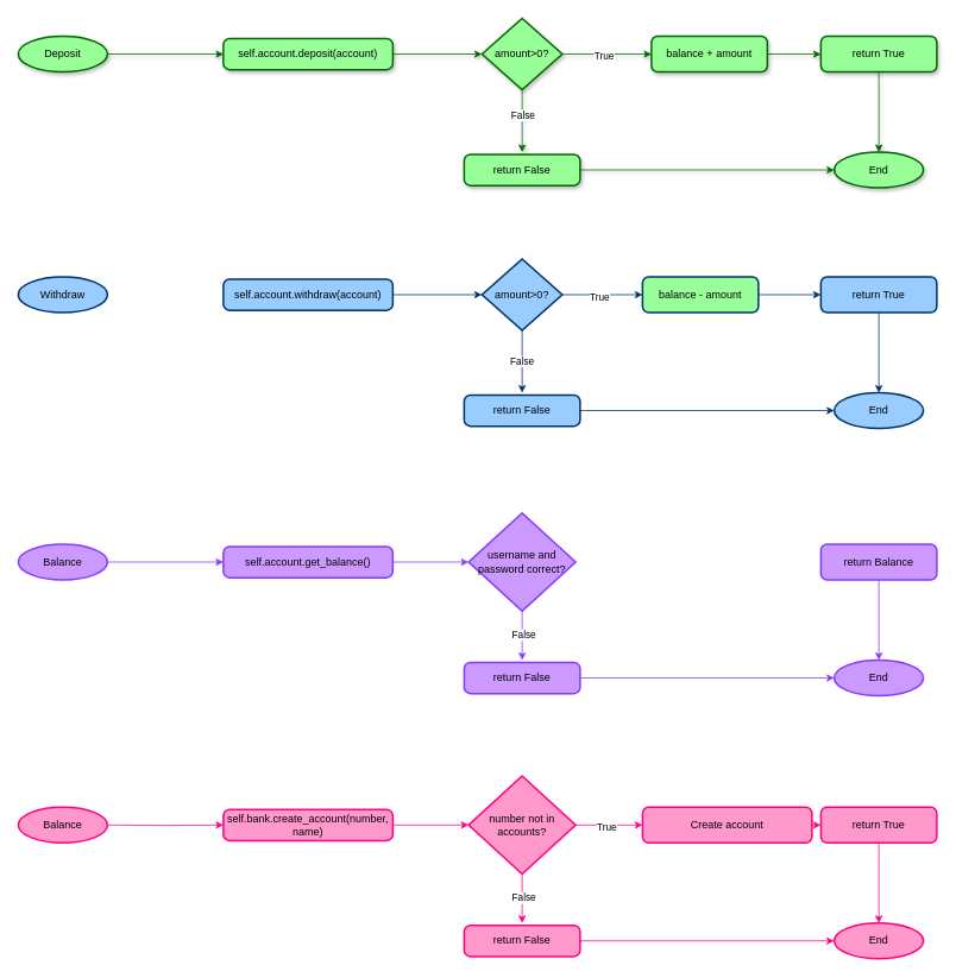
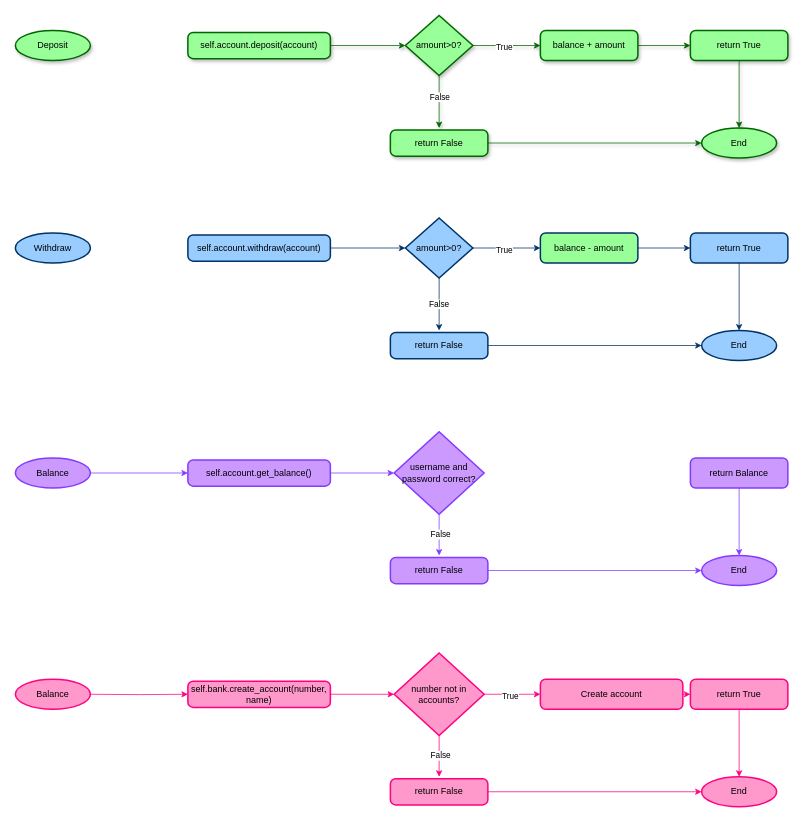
  <mxCell id="0" />
  <mxCell id="1" parent="0" />
  <mxCell id="2" value="Withdraw" style="strokeWidth=2;html=1;shape=mxgraph.flowchart.start_1;whiteSpace=wrap;strokeColor=#003366;fillColor=#99CCFF;" parent="1" vertex="1"><mxGeometry x="20" y="310" width="100" height="40" as="geometry" /></mxCell>
  <mxCell id="3" value="self.account.withdraw(account)" style="rounded=1;whiteSpace=wrap;html=1;absoluteArcSize=1;arcSize=14;strokeWidth=2;strokeColor=#003366;fillColor=#99CCFF;" parent="1" vertex="1"><mxGeometry x="250" y="312.5" width="190" height="35" as="geometry" /></mxCell>
  <mxCell id="4" style="edgeStyle=orthogonalEdgeStyle;rounded=0;orthogonalLoop=1;jettySize=auto;html=1;exitX=1;exitY=0.5;exitDx=0;exitDy=0;exitPerimeter=0;entryX=0;entryY=0.5;entryDx=0;entryDy=0;strokeColor=#003366;fillColor=#99CCFF;" parent="1" source="7" target="9" edge="1"><mxGeometry relative="1" as="geometry" /></mxCell>
  <mxCell id="5" value="True" style="edgeLabel;html=1;align=center;verticalAlign=middle;resizable=0;points=[];strokeColor=#003366;fillColor=#99CCFF;" parent="4" vertex="1" connectable="0"><mxGeometry x="-0.089" y="-2" relative="1" as="geometry"><mxPoint as="offset" /></mxGeometry></mxCell>
  <mxCell id="6" value="False" style="edgeStyle=orthogonalEdgeStyle;rounded=0;orthogonalLoop=1;jettySize=auto;html=1;exitX=0.5;exitY=1;exitDx=0;exitDy=0;exitPerimeter=0;strokeColor=#003366;fillColor=#99CCFF;" parent="1" source="7" edge="1"><mxGeometry relative="1" as="geometry"><mxPoint x="585" y="440" as="targetPoint" /></mxGeometry></mxCell>
  <mxCell id="7" value="amount&amp;gt;0?" style="strokeWidth=2;html=1;shape=mxgraph.flowchart.decision;whiteSpace=wrap;strokeColor=#003366;fillColor=#99CCFF;" parent="1" vertex="1"><mxGeometry x="540" y="290" width="90" height="80" as="geometry" /></mxCell>
  <mxCell id="8" style="edgeStyle=orthogonalEdgeStyle;rounded=0;orthogonalLoop=1;jettySize=auto;html=1;exitX=1;exitY=0.5;exitDx=0;exitDy=0;entryX=0;entryY=0.5;entryDx=0;entryDy=0;strokeColor=#003366;fillColor=#99CCFF;" parent="1" source="9" target="10" edge="1"><mxGeometry relative="1" as="geometry" /></mxCell>
  <mxCell id="9" value="balance - amount" style="rounded=1;whiteSpace=wrap;html=1;absoluteArcSize=1;arcSize=14;strokeWidth=2;strokeColor=#003366;fillColor=#99ff99;" parent="1" vertex="1"><mxGeometry x="720" y="310" width="130" height="40" as="geometry" /></mxCell>
  <mxCell id="10" value="return True" style="rounded=1;whiteSpace=wrap;html=1;absoluteArcSize=1;arcSize=14;strokeWidth=2;strokeColor=#003366;fillColor=#99CCFF;" parent="1" vertex="1"><mxGeometry x="920" y="310" width="130" height="40" as="geometry" /></mxCell>
  <mxCell id="11" value="End" style="strokeWidth=2;html=1;shape=mxgraph.flowchart.start_1;whiteSpace=wrap;strokeColor=#003366;fillColor=#99CCFF;" parent="1" vertex="1"><mxGeometry x="935" y="440" width="100" height="40" as="geometry" /></mxCell>
  <mxCell id="12" style="edgeStyle=orthogonalEdgeStyle;rounded=0;orthogonalLoop=1;jettySize=auto;html=1;exitX=1;exitY=0.5;exitDx=0;exitDy=0;entryX=0;entryY=0.5;entryDx=0;entryDy=0;entryPerimeter=0;strokeColor=#003366;fillColor=#99CCFF;" parent="1" source="3" target="7" edge="1"><mxGeometry relative="1" as="geometry" /></mxCell>
  <mxCell id="13" style="edgeStyle=orthogonalEdgeStyle;rounded=0;orthogonalLoop=1;jettySize=auto;html=1;exitX=0.5;exitY=1;exitDx=0;exitDy=0;entryX=0.5;entryY=0;entryDx=0;entryDy=0;entryPerimeter=0;strokeColor=#003366;fillColor=#99CCFF;" parent="1" source="10" target="11" edge="1"><mxGeometry relative="1" as="geometry" /></mxCell>
  <mxCell id="14" style="edgeStyle=orthogonalEdgeStyle;rounded=0;orthogonalLoop=1;jettySize=auto;html=1;exitX=1;exitY=0.5;exitDx=0;exitDy=0;strokeColor=#003366;fillColor=#99CCFF;" parent="1" source="15" target="11" edge="1"><mxGeometry relative="1" as="geometry" /></mxCell>
  <mxCell id="15" value="return False" style="rounded=1;whiteSpace=wrap;html=1;absoluteArcSize=1;arcSize=14;strokeWidth=2;strokeColor=#003366;fillColor=#99CCFF;" parent="1" vertex="1"><mxGeometry x="520" y="442.5" width="130" height="35" as="geometry" /></mxCell>
  <mxCell id="16" style="edgeStyle=orthogonalEdgeStyle;rounded=0;orthogonalLoop=1;jettySize=auto;html=1;exitX=1;exitY=0.5;exitDx=0;exitDy=0;exitPerimeter=0;entryX=0;entryY=0.5;entryDx=0;entryDy=0;strokeColor=#833BFF;fillColor=#CC99FF;" parent="1" source="17" target="18" edge="1"><mxGeometry relative="1" as="geometry" /></mxCell>
  <mxCell id="17" value="Balance" style="strokeWidth=2;html=1;shape=mxgraph.flowchart.start_1;whiteSpace=wrap;strokeColor=#833BFF;fillColor=#CC99FF;" parent="1" vertex="1"><mxGeometry x="20" y="610" width="100" height="40" as="geometry" /></mxCell>
  <mxCell id="18" value="self.account.get_balance()" style="rounded=1;whiteSpace=wrap;html=1;absoluteArcSize=1;arcSize=14;strokeWidth=2;strokeColor=#833BFF;fillColor=#CC99FF;" parent="1" vertex="1"><mxGeometry x="250" y="612.5" width="190" height="35" as="geometry" /></mxCell>
  <mxCell id="19" style="edgeStyle=orthogonalEdgeStyle;rounded=0;orthogonalLoop=1;jettySize=auto;html=1;exitX=0.5;exitY=1;exitDx=0;exitDy=0;exitPerimeter=0;strokeColor=#833BFF;fillColor=#CC99FF;" parent="1" source="21" edge="1"><mxGeometry relative="1" as="geometry"><mxPoint x="585" y="740" as="targetPoint" /></mxGeometry></mxCell>
  <mxCell id="20" value="False" style="edgeLabel;html=1;align=center;verticalAlign=middle;resizable=0;points=[];strokeColor=#833BFF;fillColor=#CC99FF;" parent="19" vertex="1" connectable="0"><mxGeometry x="-0.07" y="1" relative="1" as="geometry"><mxPoint as="offset" /></mxGeometry></mxCell>
  <mxCell id="21" value="username and password correct?" style="strokeWidth=2;html=1;shape=mxgraph.flowchart.decision;whiteSpace=wrap;strokeColor=#833BFF;fillColor=#CC99FF;" parent="1" vertex="1"><mxGeometry x="525" y="575" width="120" height="110" as="geometry" /></mxCell>
  <mxCell id="22" value="return Balance" style="rounded=1;whiteSpace=wrap;html=1;absoluteArcSize=1;arcSize=14;strokeWidth=2;strokeColor=#833BFF;fillColor=#CC99FF;" parent="1" vertex="1"><mxGeometry x="920" y="610" width="130" height="40" as="geometry" /></mxCell>
  <mxCell id="23" value="End" style="strokeWidth=2;html=1;shape=mxgraph.flowchart.start_1;whiteSpace=wrap;strokeColor=#833BFF;fillColor=#CC99FF;" parent="1" vertex="1"><mxGeometry x="935" y="740" width="100" height="40" as="geometry" /></mxCell>
  <mxCell id="24" style="edgeStyle=orthogonalEdgeStyle;rounded=0;orthogonalLoop=1;jettySize=auto;html=1;exitX=1;exitY=0.5;exitDx=0;exitDy=0;entryX=0;entryY=0.5;entryDx=0;entryDy=0;entryPerimeter=0;strokeColor=#833BFF;fillColor=#CC99FF;" parent="1" source="18" target="21" edge="1"><mxGeometry relative="1" as="geometry" /></mxCell>
  <mxCell id="25" style="edgeStyle=orthogonalEdgeStyle;rounded=0;orthogonalLoop=1;jettySize=auto;html=1;exitX=0.5;exitY=1;exitDx=0;exitDy=0;entryX=0.5;entryY=0;entryDx=0;entryDy=0;entryPerimeter=0;strokeColor=#833BFF;fillColor=#CC99FF;" parent="1" source="22" target="23" edge="1"><mxGeometry relative="1" as="geometry" /></mxCell>
  <mxCell id="26" style="edgeStyle=orthogonalEdgeStyle;rounded=0;orthogonalLoop=1;jettySize=auto;html=1;exitX=1;exitY=0.5;exitDx=0;exitDy=0;strokeColor=#833BFF;fillColor=#CC99FF;" parent="1" source="27" target="23" edge="1"><mxGeometry relative="1" as="geometry" /></mxCell>
  <mxCell id="27" value="return False" style="rounded=1;whiteSpace=wrap;html=1;absoluteArcSize=1;arcSize=14;strokeWidth=2;strokeColor=#833BFF;fillColor=#CC99FF;" parent="1" vertex="1"><mxGeometry x="520" y="742.5" width="130" height="35" as="geometry" /></mxCell>
  <mxCell id="28" style="edgeStyle=orthogonalEdgeStyle;rounded=0;orthogonalLoop=1;jettySize=auto;html=1;exitX=1;exitY=0.5;exitDx=0;exitDy=0;exitPerimeter=0;entryX=0;entryY=0.5;entryDx=0;entryDy=0;strokeColor=#FF0080;fillColor=#FF99CC;" parent="1" target="30" edge="1"><mxGeometry relative="1" as="geometry"><mxPoint x="120" y="925" as="sourcePoint" /></mxGeometry></mxCell>
  <mxCell id="29" value="Balance" style="strokeWidth=2;html=1;shape=mxgraph.flowchart.start_1;whiteSpace=wrap;strokeColor=#FF0080;fillColor=#FF99CC;" parent="1" vertex="1"><mxGeometry x="20" y="905" width="100" height="40" as="geometry" /></mxCell>
  <mxCell id="30" value="self.bank.create_account(number, name)" style="rounded=1;whiteSpace=wrap;html=1;absoluteArcSize=1;arcSize=14;strokeWidth=2;strokeColor=#FF0080;fillColor=#FF99CC;" parent="1" vertex="1"><mxGeometry x="250" y="907.5" width="190" height="35" as="geometry" /></mxCell>
  <mxCell id="31" style="edgeStyle=orthogonalEdgeStyle;rounded=0;orthogonalLoop=1;jettySize=auto;html=1;exitX=1;exitY=0.5;exitDx=0;exitDy=0;exitPerimeter=0;entryX=0;entryY=0.5;entryDx=0;entryDy=0;strokeColor=#FF0080;fillColor=#FF99CC;" parent="1" source="35" target="37" edge="1"><mxGeometry relative="1" as="geometry" /></mxCell>
  <mxCell id="32" value="True" style="edgeLabel;html=1;align=center;verticalAlign=middle;resizable=0;points=[];strokeColor=#FF0080;fillColor=#FF99CC;" parent="31" vertex="1" connectable="0"><mxGeometry x="-0.089" y="-2" relative="1" as="geometry"><mxPoint as="offset" /></mxGeometry></mxCell>
  <mxCell id="33" style="edgeStyle=orthogonalEdgeStyle;rounded=0;orthogonalLoop=1;jettySize=auto;html=1;exitX=0.5;exitY=1;exitDx=0;exitDy=0;exitPerimeter=0;strokeColor=#FF0080;fillColor=#FF99CC;" parent="1" source="35" edge="1"><mxGeometry relative="1" as="geometry"><mxPoint x="585" y="1035" as="targetPoint" /></mxGeometry></mxCell>
  <mxCell id="34" value="False" style="edgeLabel;html=1;align=center;verticalAlign=middle;resizable=0;points=[];strokeColor=#FF0080;fillColor=#FF99CC;" parent="33" vertex="1" connectable="0"><mxGeometry x="-0.07" y="1" relative="1" as="geometry"><mxPoint as="offset" /></mxGeometry></mxCell>
  <mxCell id="35" value="number not in accounts?" style="strokeWidth=2;html=1;shape=mxgraph.flowchart.decision;whiteSpace=wrap;strokeColor=#FF0080;fillColor=#FF99CC;" parent="1" vertex="1"><mxGeometry x="525" y="870" width="120" height="110" as="geometry" /></mxCell>
  <mxCell id="36" style="edgeStyle=orthogonalEdgeStyle;rounded=0;orthogonalLoop=1;jettySize=auto;html=1;exitX=1;exitY=0.5;exitDx=0;exitDy=0;entryX=0;entryY=0.5;entryDx=0;entryDy=0;strokeColor=#FF0080;fillColor=#FF99CC;" parent="1" source="37" target="38" edge="1"><mxGeometry relative="1" as="geometry" /></mxCell>
  <mxCell id="37" value="Create account" style="rounded=1;whiteSpace=wrap;html=1;absoluteArcSize=1;arcSize=14;strokeWidth=2;strokeColor=#FF0080;fillColor=#FF99CC;" parent="1" vertex="1"><mxGeometry x="720" y="905" width="190" height="40" as="geometry" /></mxCell>
  <mxCell id="38" value="return True" style="rounded=1;whiteSpace=wrap;html=1;absoluteArcSize=1;arcSize=14;strokeWidth=2;strokeColor=#FF0080;fillColor=#FF99CC;" parent="1" vertex="1"><mxGeometry x="920" y="905" width="130" height="40" as="geometry" /></mxCell>
  <mxCell id="39" value="End" style="strokeWidth=2;html=1;shape=mxgraph.flowchart.start_1;whiteSpace=wrap;strokeColor=#FF0080;fillColor=#FF99CC;" parent="1" vertex="1"><mxGeometry x="935" y="1035" width="100" height="40" as="geometry" /></mxCell>
  <mxCell id="40" style="edgeStyle=orthogonalEdgeStyle;rounded=0;orthogonalLoop=1;jettySize=auto;html=1;exitX=1;exitY=0.5;exitDx=0;exitDy=0;entryX=0;entryY=0.5;entryDx=0;entryDy=0;entryPerimeter=0;strokeColor=#FF0080;fillColor=#FF99CC;" parent="1" source="30" target="35" edge="1"><mxGeometry relative="1" as="geometry" /></mxCell>
  <mxCell id="41" style="edgeStyle=orthogonalEdgeStyle;rounded=0;orthogonalLoop=1;jettySize=auto;html=1;exitX=0.5;exitY=1;exitDx=0;exitDy=0;entryX=0.5;entryY=0;entryDx=0;entryDy=0;entryPerimeter=0;strokeColor=#FF0080;fillColor=#FF99CC;" parent="1" source="38" target="39" edge="1"><mxGeometry relative="1" as="geometry" /></mxCell>
  <mxCell id="42" style="edgeStyle=orthogonalEdgeStyle;rounded=0;orthogonalLoop=1;jettySize=auto;html=1;exitX=1;exitY=0.5;exitDx=0;exitDy=0;strokeColor=#FF0080;fillColor=#FF99CC;" parent="1" source="43" target="39" edge="1"><mxGeometry relative="1" as="geometry" /></mxCell>
  <mxCell id="43" value="return False" style="rounded=1;whiteSpace=wrap;html=1;absoluteArcSize=1;arcSize=14;strokeWidth=2;strokeColor=#FF0080;fillColor=#FF99CC;" parent="1" vertex="1"><mxGeometry x="520" y="1037.5" width="130" height="35" as="geometry" /></mxCell>
- <mxCell id="44" style="edgeStyle=orthogonalEdgeStyle;rounded=0;orthogonalLoop=1;jettySize=auto;html=1;exitX=1;exitY=0.5;exitDx=0;exitDy=0;exitPerimeter=0;entryX=0;entryY=0.5;entryDx=0;entryDy=0;strokeColor=#006600;shadow=1;fillColor=#99FF99;" parent="1" source="45" target="46" edge="1"><mxGeometry relative="1" as="geometry" /></mxCell>
  <mxCell id="45" value="Deposit" style="strokeWidth=2;html=1;shape=mxgraph.flowchart.start_1;whiteSpace=wrap;strokeColor=#006600;shadow=1;fillColor=#99FF99;" parent="1" vertex="1"><mxGeometry x="20" y="40" width="100" height="40" as="geometry" /></mxCell>
  <mxCell id="46" value="self.account.deposit(account)" style="rounded=1;whiteSpace=wrap;html=1;absoluteArcSize=1;arcSize=14;strokeWidth=2;strokeColor=#006600;shadow=1;fillColor=#99FF99;" parent="1" vertex="1"><mxGeometry x="250" y="42.5" width="190" height="35" as="geometry" /></mxCell>
  <mxCell id="47" style="edgeStyle=orthogonalEdgeStyle;rounded=0;orthogonalLoop=1;jettySize=auto;html=1;exitX=1;exitY=0.5;exitDx=0;exitDy=0;exitPerimeter=0;entryX=0;entryY=0.5;entryDx=0;entryDy=0;strokeColor=#006600;shadow=1;fillColor=#99FF99;" parent="1" source="51" target="53" edge="1"><mxGeometry relative="1" as="geometry" /></mxCell>
  <mxCell id="48" value="True" style="edgeLabel;html=1;align=center;verticalAlign=middle;resizable=0;points=[];strokeColor=#006600;shadow=1;fillColor=#99FF99;" parent="47" vertex="1" connectable="0"><mxGeometry x="-0.089" y="-2" relative="1" as="geometry"><mxPoint as="offset" /></mxGeometry></mxCell>
  <mxCell id="49" style="edgeStyle=orthogonalEdgeStyle;rounded=0;orthogonalLoop=1;jettySize=auto;html=1;exitX=0.5;exitY=1;exitDx=0;exitDy=0;exitPerimeter=0;strokeColor=#006600;shadow=1;fillColor=#99FF99;" parent="1" source="51" edge="1"><mxGeometry relative="1" as="geometry"><mxPoint x="585" y="170" as="targetPoint" /></mxGeometry></mxCell>
  <mxCell id="50" value="False" style="edgeLabel;html=1;align=center;verticalAlign=middle;resizable=0;points=[];strokeColor=#006600;shadow=1;fillColor=#99FF99;" parent="49" vertex="1" connectable="0"><mxGeometry x="-0.204" relative="1" as="geometry"><mxPoint as="offset" /></mxGeometry></mxCell>
  <mxCell id="51" value="amount&amp;gt;0?" style="strokeWidth=2;html=1;shape=mxgraph.flowchart.decision;whiteSpace=wrap;strokeColor=#006600;shadow=1;fillColor=#99FF99;" parent="1" vertex="1"><mxGeometry x="540" y="20" width="90" height="80" as="geometry" /></mxCell>
  <mxCell id="52" style="edgeStyle=orthogonalEdgeStyle;rounded=0;orthogonalLoop=1;jettySize=auto;html=1;exitX=1;exitY=0.5;exitDx=0;exitDy=0;entryX=0;entryY=0.5;entryDx=0;entryDy=0;strokeColor=#006600;shadow=1;fillColor=#99FF99;" parent="1" source="53" target="54" edge="1"><mxGeometry relative="1" as="geometry" /></mxCell>
- <mxCell id="53" value="balance + amount" style="rounded=1;whiteSpace=wrap;html=1;absoluteArcSize=1;arcSize=14;strokeWidth=2;strokeColor=#006600;shadow=1;fillColor=#99FF99;" parent="1" vertex="1"><mxGeometry x="730" y="40" width="130" height="40" as="geometry" /></mxCell>
+ <mxCell id="53" value="balance + amount" style="rounded=1;whiteSpace=wrap;html=1;absoluteArcSize=1;arcSize=14;strokeWidth=2;strokeColor=#006600;shadow=1;fillColor=#99FF99;" parent="1" vertex="1"><mxGeometry x="720" y="40" width="130" height="40" as="geometry" /></mxCell>
  <mxCell id="54" value="return True" style="rounded=1;whiteSpace=wrap;html=1;absoluteArcSize=1;arcSize=14;strokeWidth=2;strokeColor=#006600;shadow=1;fillColor=#99FF99;" parent="1" vertex="1"><mxGeometry x="920" y="40" width="130" height="40" as="geometry" /></mxCell>
  <mxCell id="55" value="End" style="strokeWidth=2;html=1;shape=mxgraph.flowchart.start_1;whiteSpace=wrap;strokeColor=#006600;shadow=1;fillColor=#99FF99;" parent="1" vertex="1"><mxGeometry x="935" y="170" width="100" height="40" as="geometry" /></mxCell>
  <mxCell id="56" style="edgeStyle=orthogonalEdgeStyle;rounded=0;orthogonalLoop=1;jettySize=auto;html=1;exitX=1;exitY=0.5;exitDx=0;exitDy=0;entryX=0;entryY=0.5;entryDx=0;entryDy=0;entryPerimeter=0;strokeColor=#006600;shadow=1;fillColor=#99FF99;" parent="1" source="46" target="51" edge="1"><mxGeometry relative="1" as="geometry" /></mxCell>
  <mxCell id="57" style="edgeStyle=orthogonalEdgeStyle;rounded=0;orthogonalLoop=1;jettySize=auto;html=1;exitX=0.5;exitY=1;exitDx=0;exitDy=0;entryX=0.5;entryY=0;entryDx=0;entryDy=0;entryPerimeter=0;strokeColor=#006600;shadow=1;fillColor=#99FF99;" parent="1" source="54" target="55" edge="1"><mxGeometry relative="1" as="geometry" /></mxCell>
  <mxCell id="58" style="edgeStyle=orthogonalEdgeStyle;rounded=0;orthogonalLoop=1;jettySize=auto;html=1;exitX=1;exitY=0.5;exitDx=0;exitDy=0;strokeColor=#006600;shadow=1;fillColor=#99FF99;" parent="1" source="59" target="55" edge="1"><mxGeometry relative="1" as="geometry" /></mxCell>
  <mxCell id="59" value="return False" style="rounded=1;whiteSpace=wrap;html=1;absoluteArcSize=1;arcSize=14;strokeWidth=2;strokeColor=#006600;shadow=1;fillColor=#99FF99;" parent="1" vertex="1"><mxGeometry x="520" y="172.5" width="130" height="35" as="geometry" /></mxCell>
